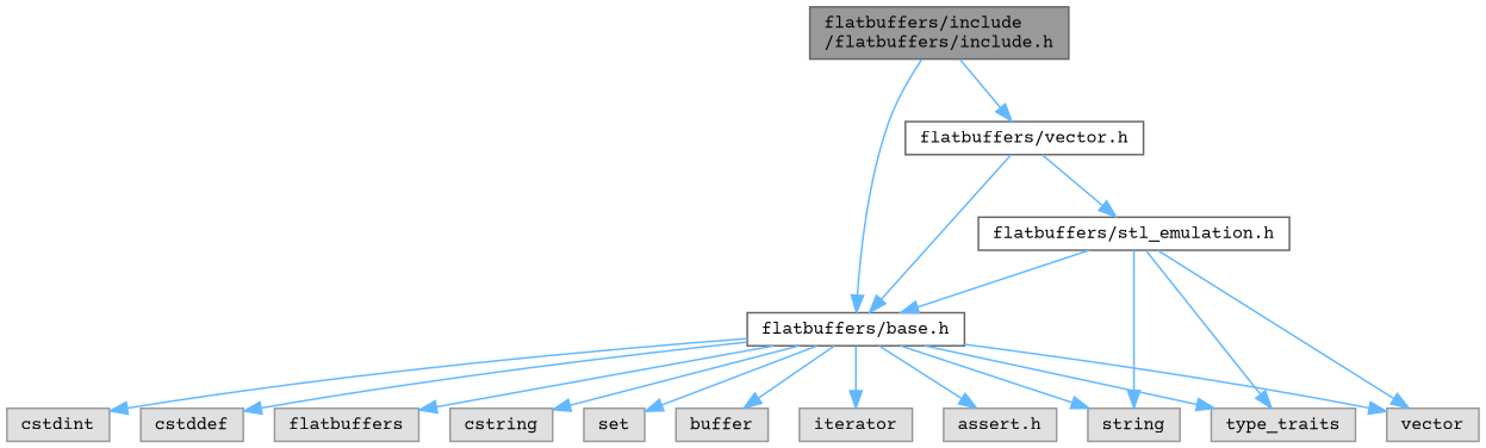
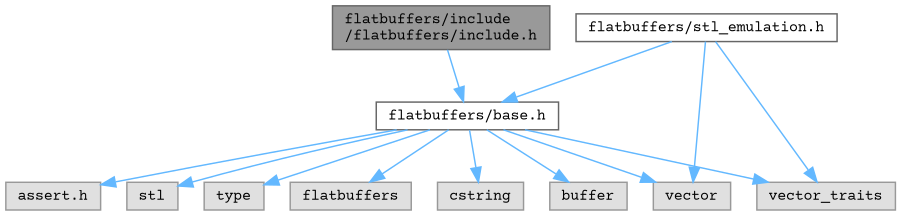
  digraph {
    fontname="Courier Prime"
    node [color=grey60 fillcolor="#E0E0E0" fontname="Courier Prime" fontsize=10 shape=box style=filled]
    edge [color=steelblue1 fontname="Courier Prime" fontsize=10 labelfontname=Helvetica labelfontsize=10 style=solid]
    n1 [color=gray40 fillcolor=grey60 fontcolor=black height=0.2 label="flatbuffers/include\l/flatbuffers/include.h" width=0.4]
    n2 [color=grey40 fillcolor=white height=0.2 label="flatbuffers/base.h" width=0.4]
-   n3 [color=grey40 fillcolor=white height=0.2 label="flatbuffers/vector.h" width=0.4]
    n4 [height=0.2 label="assert.h" width=0.4]
-   n5 [height=0.2 label=cstdint width=0.4]
-   n6 [height=0.2 label=cstddef width=0.4]
+   n5 [height=0.2 label=stl width=0.4]
+   n6 [height=0.2 label=type width=0.4]
    n7 [height=0.2 label=flatbuffers width=0.4]
    n8 [height=0.2 label=cstring width=0.4]
-   n9 [height=0.2 label=string width=0.4]
-   n10 [height=0.2 label=type_traits width=0.4]
+   n10 [height=0.2 label=vector_traits width=0.4]
    n11 [height=0.2 label=vector width=0.4]
-   n12 [height=0.2 label=set width=0.4]
    n13 [height=0.2 label=buffer width=0.4]
-   n14 [height=0.2 label=iterator width=0.4]
    n15 [color=grey40 fillcolor=white height=0.2 label="flatbuffers/stl_emulation.h" width=0.4]
    n1 -> n2
-   n1 -> n3
    n2 -> n4
    n2 -> n5
    n2 -> n6
    n2 -> n7
    n2 -> n8
-   n2 -> n9
    n2 -> n10
    n2 -> n11
-   n2 -> n12
    n2 -> n13
-   n2 -> n14
-   n3 -> n2
-   n3 -> n15
    n15 -> n2
-   n15 -> n9
    n15 -> n10
    n15 -> n11
  }
